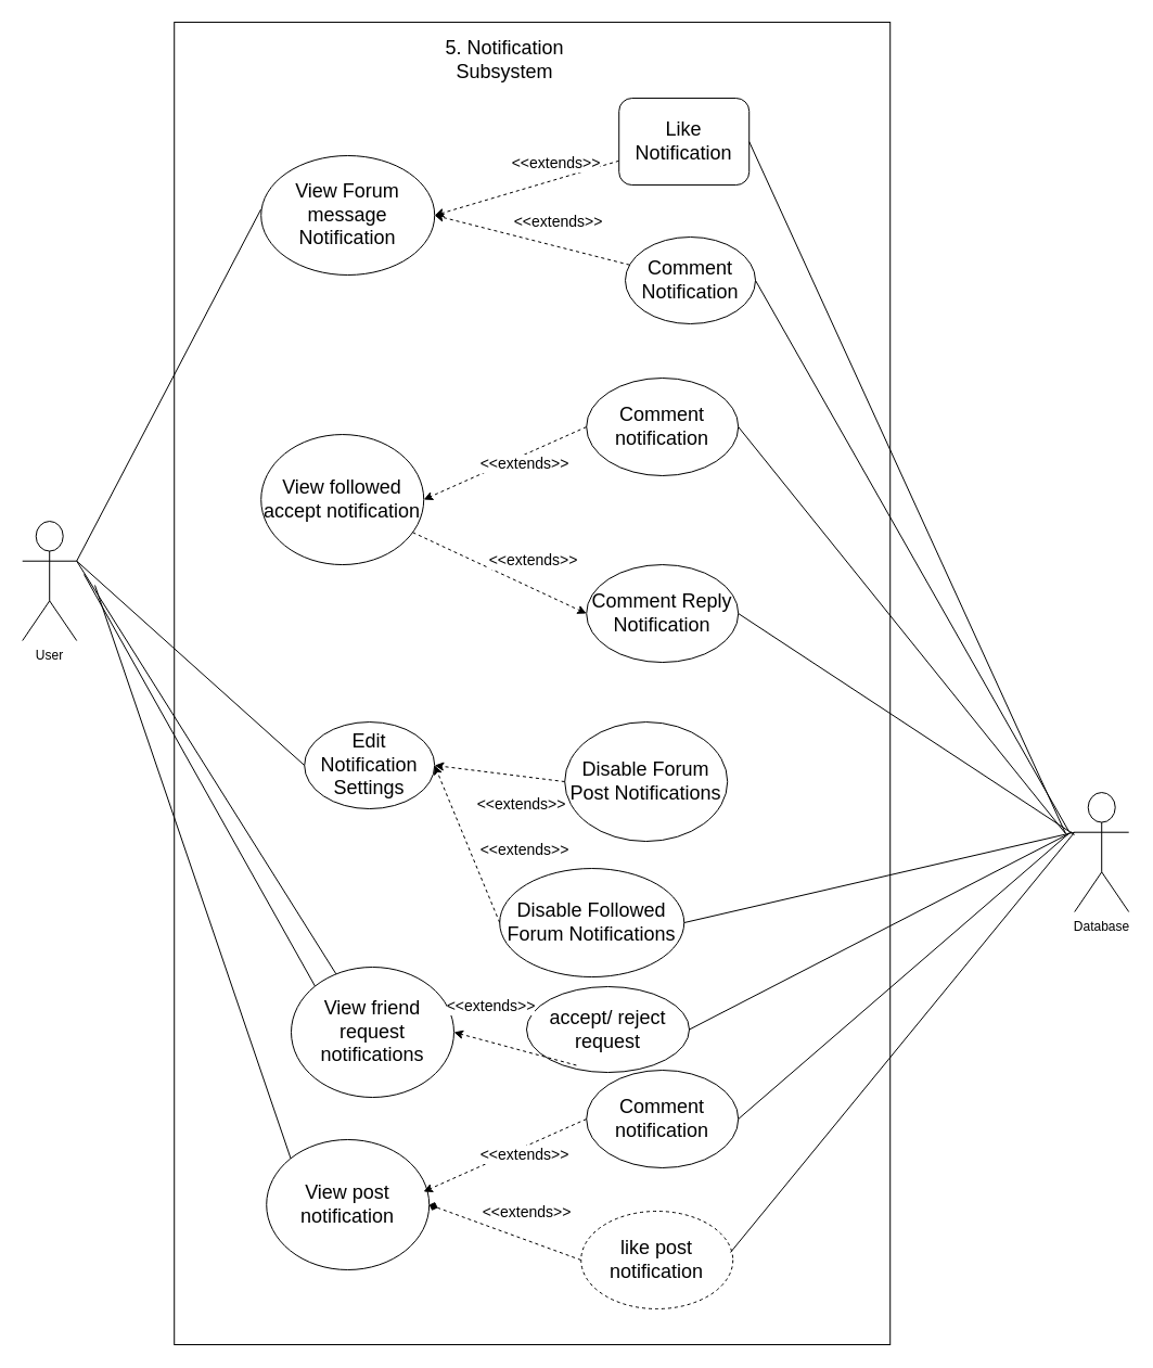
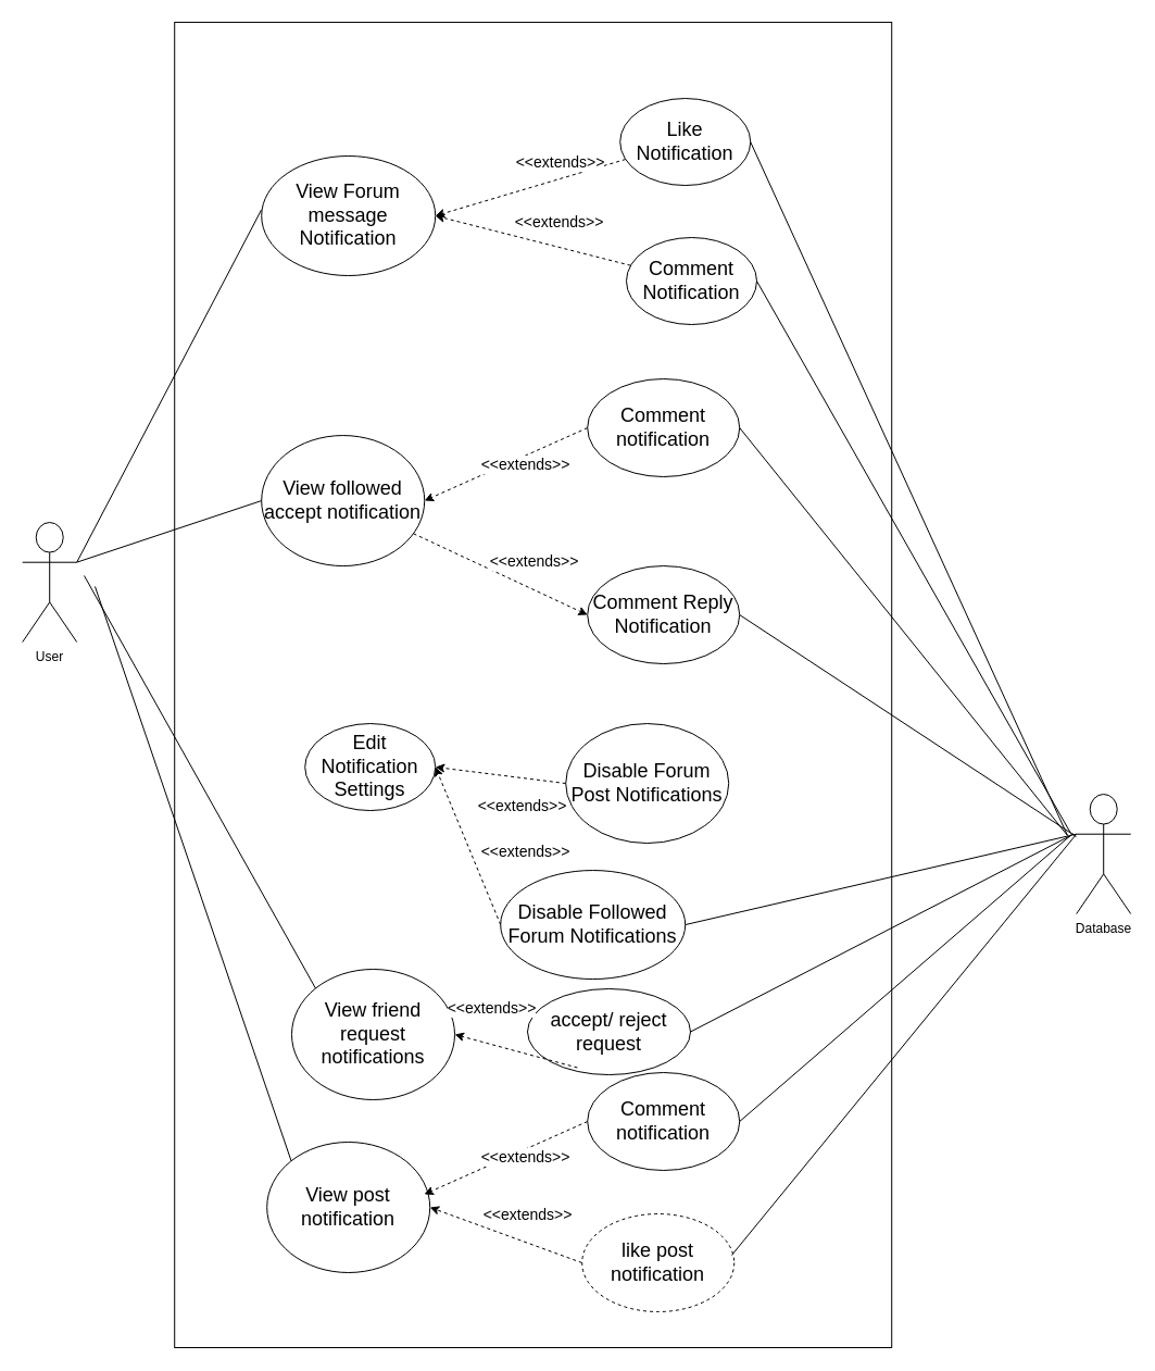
  <mxCell id="0" />
  <mxCell id="1" parent="0" />
  <mxCell id="2" value="" style="rounded=0;whiteSpace=wrap;html=1;" vertex="1" parent="1"><mxGeometry x="160.21" y="20.04" width="660" height="1218.96" as="geometry" /></mxCell>
  <mxCell id="3" style="edgeStyle=none;html=1;fontSize=12;endArrow=none;endFill=0;entryX=-0.001;entryY=0.45;entryDx=0;entryDy=0;entryPerimeter=0;exitX=1;exitY=0.333;exitDx=0;exitDy=0;exitPerimeter=0;" edge="1" parent="1" source="4" target="6"><mxGeometry relative="1" as="geometry" /></mxCell>
  <mxCell id="4" value="User" style="shape=umlActor;verticalLabelPosition=bottom;verticalAlign=top;html=1;outlineConnect=0;" vertex="1" parent="1"><mxGeometry x="20.208" y="480.039" width="50" height="110" as="geometry" /></mxCell>
- <mxCell id="5" value="5. Notification Subsystem" style="text;html=1;strokeColor=none;fillColor=none;align=center;verticalAlign=middle;whiteSpace=wrap;rounded=0;fontSize=18;" vertex="1" parent="1"><mxGeometry x="370.208" y="40.039" width="190" height="30" as="geometry" /></mxCell>
  <mxCell id="6" value="View Forum message Notification" style="ellipse;whiteSpace=wrap;html=1;fontSize=18;" vertex="1" parent="1"><mxGeometry x="240.208" y="142.999" width="160" height="110" as="geometry" /></mxCell>
  <mxCell id="7" style="edgeStyle=none;html=1;entryX=0;entryY=0.5;entryDx=0;entryDy=0;fontSize=14;dashed=1;" edge="1" parent="1" source="9" target="16"><mxGeometry relative="1" as="geometry" /></mxCell>
  <mxCell id="8" value="&amp;lt;&amp;lt;extends&amp;gt;&amp;gt;" style="edgeLabel;html=1;align=center;verticalAlign=middle;resizable=0;points=[];fontSize=14;" vertex="1" connectable="0" parent="7"><mxGeometry x="0.31" relative="1" as="geometry"><mxPoint x="5" y="-24" as="offset" /></mxGeometry></mxCell>
  <mxCell id="9" value="View followed accept notification" style="ellipse;whiteSpace=wrap;html=1;fontSize=18;" vertex="1" parent="1"><mxGeometry x="240.208" y="400.039" width="150" height="120" as="geometry" /></mxCell>
- <mxCell id="10" style="edgeStyle=none;html=1;fontSize=12;endArrow=none;endFill=0;exitX=1;exitY=0.333;exitDx=0;exitDy=0;exitPerimeter=0;" edge="1" parent="1" source="4" target="32"><mxGeometry relative="1" as="geometry"><mxPoint x="90.208" y="380.039" as="sourcePoint" /><mxPoint x="280.088" y="176.039" as="targetPoint" /></mxGeometry></mxCell>
+ <mxCell id="10" style="edgeStyle=none;html=1;fontSize=12;endArrow=none;endFill=0;entryX=0;entryY=0.5;entryDx=0;entryDy=0;exitX=1;exitY=0.333;exitDx=0;exitDy=0;exitPerimeter=0;" edge="1" parent="1" source="4" target="9"><mxGeometry relative="1" as="geometry"><mxPoint x="90.208" y="380.039" as="sourcePoint" /><mxPoint x="280.088" y="176.039" as="targetPoint" /></mxGeometry></mxCell>
  <mxCell id="11" value="Edit Notification Settings" style="ellipse;whiteSpace=wrap;html=1;fontSize=18;" vertex="1" parent="1"><mxGeometry x="280.208" y="665.039" width="120" height="80" as="geometry" /></mxCell>
- <mxCell id="12" style="edgeStyle=none;html=1;fontSize=12;endArrow=none;endFill=0;entryX=0;entryY=0.5;entryDx=0;entryDy=0;exitX=1;exitY=0.333;exitDx=0;exitDy=0;exitPerimeter=0;" edge="1" parent="1" source="4" target="11"><mxGeometry relative="1" as="geometry"><mxPoint x="80.208" y="300.039" as="sourcePoint" /><mxPoint x="290.088" y="296.039" as="targetPoint" /></mxGeometry></mxCell>
  <mxCell id="13" style="edgeStyle=none;html=1;dashed=1;entryX=1;entryY=0.5;entryDx=0;entryDy=0;" edge="1" parent="1" source="15" target="6"><mxGeometry relative="1" as="geometry"><mxPoint x="365.208" y="210.039" as="targetPoint" /></mxGeometry></mxCell>
  <mxCell id="14" value="&lt;font style=&quot;font-size: 14px;&quot;&gt;&amp;lt;&amp;lt;extends&amp;gt;&amp;gt;&lt;/font&gt;" style="edgeLabel;html=1;align=center;verticalAlign=middle;resizable=0;points=[];" vertex="1" connectable="0" parent="13"><mxGeometry x="-0.321" y="-4" relative="1" as="geometry"><mxPoint y="-11" as="offset" /></mxGeometry></mxCell>
- <mxCell id="15" value="Like Notification" style="whiteSpace=wrap;html=1;fontSize=18;rounded=1;" vertex="1" parent="1"><mxGeometry x="570.208" y="90.039" width="120" height="80" as="geometry" /></mxCell>
+ <mxCell id="15" value="Like Notification" style="ellipse;whiteSpace=wrap;html=1;fontSize=18;" vertex="1" parent="1"><mxGeometry x="570.208" y="90.039" width="120" height="80" as="geometry" /></mxCell>
  <mxCell id="16" value="Comment Reply Notification" style="ellipse;whiteSpace=wrap;html=1;fontSize=18;" vertex="1" parent="1"><mxGeometry x="540.208" y="520.039" width="140" height="90" as="geometry" /></mxCell>
  <mxCell id="17" value="Comment notification" style="ellipse;whiteSpace=wrap;html=1;fontSize=18;" vertex="1" parent="1"><mxGeometry x="540.208" y="347.999" width="140" height="90" as="geometry" /></mxCell>
  <mxCell id="18" style="edgeStyle=none;html=1;entryX=1;entryY=0.5;entryDx=0;entryDy=0;fontSize=14;exitX=0;exitY=0.5;exitDx=0;exitDy=0;dashed=1;" edge="1" parent="1" source="17" target="9"><mxGeometry relative="1" as="geometry"><mxPoint x="369.721" y="394.955" as="sourcePoint" /><mxPoint x="545.208" y="380.039" as="targetPoint" /></mxGeometry></mxCell>
  <mxCell id="19" value="&amp;lt;&amp;lt;extends&amp;gt;&amp;gt;" style="edgeLabel;html=1;align=center;verticalAlign=middle;resizable=0;points=[];fontSize=14;" vertex="1" connectable="0" parent="18"><mxGeometry x="0.31" relative="1" as="geometry"><mxPoint x="41" y="-11" as="offset" /></mxGeometry></mxCell>
  <mxCell id="20" value="Database" style="shape=umlActor;verticalLabelPosition=bottom;verticalAlign=top;html=1;outlineConnect=0;" vertex="1" parent="1"><mxGeometry x="990.208" y="730.039" width="50" height="110" as="geometry" /></mxCell>
  <mxCell id="21" value="Disable Forum Post Notifications" style="ellipse;whiteSpace=wrap;html=1;fontSize=18;" vertex="1" parent="1"><mxGeometry x="520.208" y="665.039" width="150" height="110" as="geometry" /></mxCell>
  <mxCell id="22" style="edgeStyle=none;html=1;entryX=1;entryY=0.5;entryDx=0;entryDy=0;fontSize=14;exitX=0;exitY=0.5;exitDx=0;exitDy=0;dashed=1;" edge="1" parent="1" source="21" target="11"><mxGeometry relative="1" as="geometry"><mxPoint x="580.208" y="640.039" as="sourcePoint" /><mxPoint x="410.208" y="610.039" as="targetPoint" /></mxGeometry></mxCell>
  <mxCell id="23" value="&amp;lt;&amp;lt;extends&amp;gt;&amp;gt;" style="edgeLabel;html=1;align=center;verticalAlign=middle;resizable=0;points=[];fontSize=14;" vertex="1" connectable="0" parent="22"><mxGeometry x="0.31" relative="1" as="geometry"><mxPoint x="38" y="30" as="offset" /></mxGeometry></mxCell>
  <mxCell id="24" value="Disable Followed Forum Notifications" style="ellipse;whiteSpace=wrap;html=1;fontSize=18;" vertex="1" parent="1"><mxGeometry x="460.208" y="800.039" width="170" height="100" as="geometry" /></mxCell>
  <mxCell id="25" style="edgeStyle=none;html=1;fontSize=14;exitX=0;exitY=0.5;exitDx=0;exitDy=0;dashed=1;entryX=1;entryY=0.5;entryDx=0;entryDy=0;" edge="1" parent="1" source="24" target="11"><mxGeometry relative="1" as="geometry"><mxPoint x="630.208" y="740.039" as="sourcePoint" /><mxPoint x="460.208" y="620.039" as="targetPoint" /></mxGeometry></mxCell>
  <mxCell id="26" value="&amp;lt;&amp;lt;extends&amp;gt;&amp;gt;" style="edgeLabel;html=1;align=center;verticalAlign=middle;resizable=0;points=[];fontSize=14;" vertex="1" connectable="0" parent="25"><mxGeometry x="0.31" relative="1" as="geometry"><mxPoint x="62" y="28" as="offset" /></mxGeometry></mxCell>
  <mxCell id="27" style="edgeStyle=none;html=1;fontSize=12;endArrow=none;endFill=0;entryX=0;entryY=0.333;entryDx=0;entryDy=0;exitX=1;exitY=0.5;exitDx=0;exitDy=0;entryPerimeter=0;" edge="1" parent="1" source="24" target="20"><mxGeometry relative="1" as="geometry"><mxPoint x="780.208" y="655.039" as="sourcePoint" /><mxPoint x="930.208" y="566.706" as="targetPoint" /></mxGeometry></mxCell>
  <mxCell id="28" style="edgeStyle=none;html=1;dashed=1;entryX=1;entryY=0.5;entryDx=0;entryDy=0;" edge="1" parent="1" source="30" target="6"><mxGeometry relative="1" as="geometry"><mxPoint x="337.145" y="323.675" as="targetPoint" /></mxGeometry></mxCell>
  <mxCell id="29" value="&lt;font style=&quot;font-size: 14px;&quot;&gt;&amp;lt;&amp;lt;extends&amp;gt;&amp;gt;&lt;/font&gt;" style="edgeLabel;html=1;align=center;verticalAlign=middle;resizable=0;points=[];" vertex="1" connectable="0" parent="28"><mxGeometry x="-0.321" y="-4" relative="1" as="geometry"><mxPoint x="-6" y="-21" as="offset" /></mxGeometry></mxCell>
  <mxCell id="30" value="Comment Notification" style="ellipse;whiteSpace=wrap;html=1;fontSize=18;" vertex="1" parent="1"><mxGeometry x="575.998" y="217.999" width="120" height="80" as="geometry" /></mxCell>
  <mxCell id="31" style="edgeStyle=none;curved=1;rounded=0;orthogonalLoop=1;jettySize=auto;html=1;exitX=0.5;exitY=1;exitDx=0;exitDy=0;fontSize=12;startSize=8;endSize=8;" edge="1" parent="1" source="2" target="2"><mxGeometry relative="1" as="geometry" /></mxCell>
  <mxCell id="32" value="View friend request notifications" style="ellipse;whiteSpace=wrap;html=1;fontSize=18;" vertex="1" parent="1"><mxGeometry x="267.998" y="890.999" width="150" height="120" as="geometry" /></mxCell>
  <mxCell id="33" value="View post notification" style="ellipse;whiteSpace=wrap;html=1;fontSize=18;" vertex="1" parent="1"><mxGeometry x="245.208" y="1049.999" width="150" height="120" as="geometry" /></mxCell>
  <mxCell id="34" style="edgeStyle=none;html=1;fontSize=12;endArrow=none;endFill=0;entryX=0;entryY=0;entryDx=0;entryDy=0;" edge="1" parent="1" target="32"><mxGeometry relative="1" as="geometry"><mxPoint x="77" y="529" as="sourcePoint" /><mxPoint x="280.21" y="752" as="targetPoint" /></mxGeometry></mxCell>
  <mxCell id="35" style="edgeStyle=none;html=1;fontSize=12;endArrow=none;endFill=0;entryX=0;entryY=0;entryDx=0;entryDy=0;" edge="1" parent="1" target="33"><mxGeometry relative="1" as="geometry"><mxPoint x="87" y="539" as="sourcePoint" /><mxPoint x="282" y="917" as="targetPoint" /></mxGeometry></mxCell>
  <mxCell id="36" value="Comment notification" style="ellipse;whiteSpace=wrap;html=1;fontSize=18;" vertex="1" parent="1"><mxGeometry x="540.208" y="985.999" width="140" height="90" as="geometry" /></mxCell>
  <mxCell id="37" style="edgeStyle=none;html=1;entryX=1;entryY=0.5;entryDx=0;entryDy=0;fontSize=14;exitX=0;exitY=0.5;exitDx=0;exitDy=0;dashed=1;" edge="1" source="36" parent="1"><mxGeometry relative="1" as="geometry"><mxPoint x="369.721" y="1032.955" as="sourcePoint" /><mxPoint x="390" y="1098" as="targetPoint" /></mxGeometry></mxCell>
  <mxCell id="38" value="&amp;lt;&amp;lt;extends&amp;gt;&amp;gt;" style="edgeLabel;html=1;align=center;verticalAlign=middle;resizable=0;points=[];fontSize=14;" vertex="1" connectable="0" parent="37"><mxGeometry x="0.31" relative="1" as="geometry"><mxPoint x="41" y="-11" as="offset" /></mxGeometry></mxCell>
  <mxCell id="39" value="like post notification" style="ellipse;whiteSpace=wrap;html=1;fontSize=18;dashed=1;" vertex="1" parent="1"><mxGeometry x="535.208" y="1115.999" width="140" height="90" as="geometry" /></mxCell>
- <mxCell id="40" style="edgeStyle=none;html=1;entryX=1;entryY=0.5;entryDx=0;entryDy=0;fontSize=14;exitX=0;exitY=0.5;exitDx=0;exitDy=0;dashed=1;endArrow=diamond;" edge="1" source="39" parent="1" target="33"><mxGeometry relative="1" as="geometry"><mxPoint x="364.721" y="1162.955" as="sourcePoint" /><mxPoint x="385" y="1228" as="targetPoint" /></mxGeometry></mxCell>
+ <mxCell id="40" style="edgeStyle=none;html=1;entryX=1;entryY=0.5;entryDx=0;entryDy=0;fontSize=14;exitX=0;exitY=0.5;exitDx=0;exitDy=0;dashed=1;" edge="1" source="39" parent="1" target="33"><mxGeometry relative="1" as="geometry"><mxPoint x="364.721" y="1162.955" as="sourcePoint" /><mxPoint x="385" y="1228" as="targetPoint" /></mxGeometry></mxCell>
  <mxCell id="41" value="&amp;lt;&amp;lt;extends&amp;gt;&amp;gt;" style="edgeLabel;html=1;align=center;verticalAlign=middle;resizable=0;points=[];fontSize=14;" vertex="1" connectable="0" parent="40"><mxGeometry x="0.31" relative="1" as="geometry"><mxPoint x="41" y="-11" as="offset" /></mxGeometry></mxCell>
  <mxCell id="42" style="edgeStyle=none;html=1;fontSize=12;endArrow=none;endFill=0;exitX=1;exitY=0.5;exitDx=0;exitDy=0;" edge="1" parent="1" source="36"><mxGeometry relative="1" as="geometry"><mxPoint x="726" y="1013" as="sourcePoint" /><mxPoint x="987" y="766" as="targetPoint" /></mxGeometry></mxCell>
  <mxCell id="43" style="edgeStyle=none;html=1;fontSize=12;endArrow=none;endFill=0;entryX=0;entryY=0.333;entryDx=0;entryDy=0;exitX=0.984;exitY=0.422;exitDx=0;exitDy=0;entryPerimeter=0;exitPerimeter=0;" edge="1" parent="1" source="39" target="20"><mxGeometry relative="1" as="geometry"><mxPoint x="686" y="1143" as="sourcePoint" /><mxPoint x="1046" y="1060" as="targetPoint" /></mxGeometry></mxCell>
  <mxCell id="44" style="edgeStyle=none;html=1;fontSize=12;endArrow=none;endFill=0;exitX=1;exitY=0.5;exitDx=0;exitDy=0;" edge="1" parent="1" source="17"><mxGeometry relative="1" as="geometry"><mxPoint x="725" y="504" as="sourcePoint" /><mxPoint x="982" y="768" as="targetPoint" /></mxGeometry></mxCell>
  <mxCell id="45" style="edgeStyle=none;html=1;fontSize=12;endArrow=none;endFill=0;exitX=1;exitY=0.5;exitDx=0;exitDy=0;" edge="1" parent="1" source="16"><mxGeometry relative="1" as="geometry"><mxPoint x="685" y="634" as="sourcePoint" /><mxPoint x="990" y="769" as="targetPoint" /></mxGeometry></mxCell>
  <mxCell id="46" style="edgeStyle=none;html=1;fontSize=12;endArrow=none;endFill=0;exitX=1;exitY=0.5;exitDx=0;exitDy=0;" edge="1" parent="1" source="15"><mxGeometry relative="1" as="geometry"><mxPoint x="690" y="403" as="sourcePoint" /><mxPoint x="982" y="768" as="targetPoint" /></mxGeometry></mxCell>
  <mxCell id="47" style="edgeStyle=none;html=1;fontSize=12;endArrow=none;endFill=0;exitX=1;exitY=0.5;exitDx=0;exitDy=0;" edge="1" parent="1" source="30"><mxGeometry relative="1" as="geometry"><mxPoint x="690" y="575" as="sourcePoint" /><mxPoint x="985" y="766" as="targetPoint" /></mxGeometry></mxCell>
  <mxCell id="48" value="accept/ reject request" style="ellipse;whiteSpace=wrap;html=1;fontSize=18;" vertex="1" parent="1"><mxGeometry x="485" y="909" width="150" height="79.04" as="geometry" /></mxCell>
  <mxCell id="49" style="edgeStyle=none;html=1;fontSize=12;endArrow=none;endFill=0;exitX=1;exitY=0.5;exitDx=0;exitDy=0;" edge="1" parent="1" source="48"><mxGeometry relative="1" as="geometry"><mxPoint x="640" y="860" as="sourcePoint" /><mxPoint x="985" y="768" as="targetPoint" /></mxGeometry></mxCell>
  <mxCell id="50" style="edgeStyle=none;html=1;entryX=1;entryY=0.5;entryDx=0;entryDy=0;fontSize=14;exitX=0.306;exitY=0.917;exitDx=0;exitDy=0;dashed=1;exitPerimeter=0;" edge="1" parent="1" source="48" target="32"><mxGeometry relative="1" as="geometry"><mxPoint x="545" y="1171" as="sourcePoint" /><mxPoint x="405" y="1120" as="targetPoint" /><Array as="points" /></mxGeometry></mxCell>
  <mxCell id="51" value="&amp;lt;&amp;lt;extends&amp;gt;&amp;gt;" style="edgeLabel;html=1;align=center;verticalAlign=middle;resizable=0;points=[];fontSize=14;" vertex="1" connectable="0" parent="50"><mxGeometry x="0.31" relative="1" as="geometry"><mxPoint x="-5" y="-35" as="offset" /></mxGeometry></mxCell>
